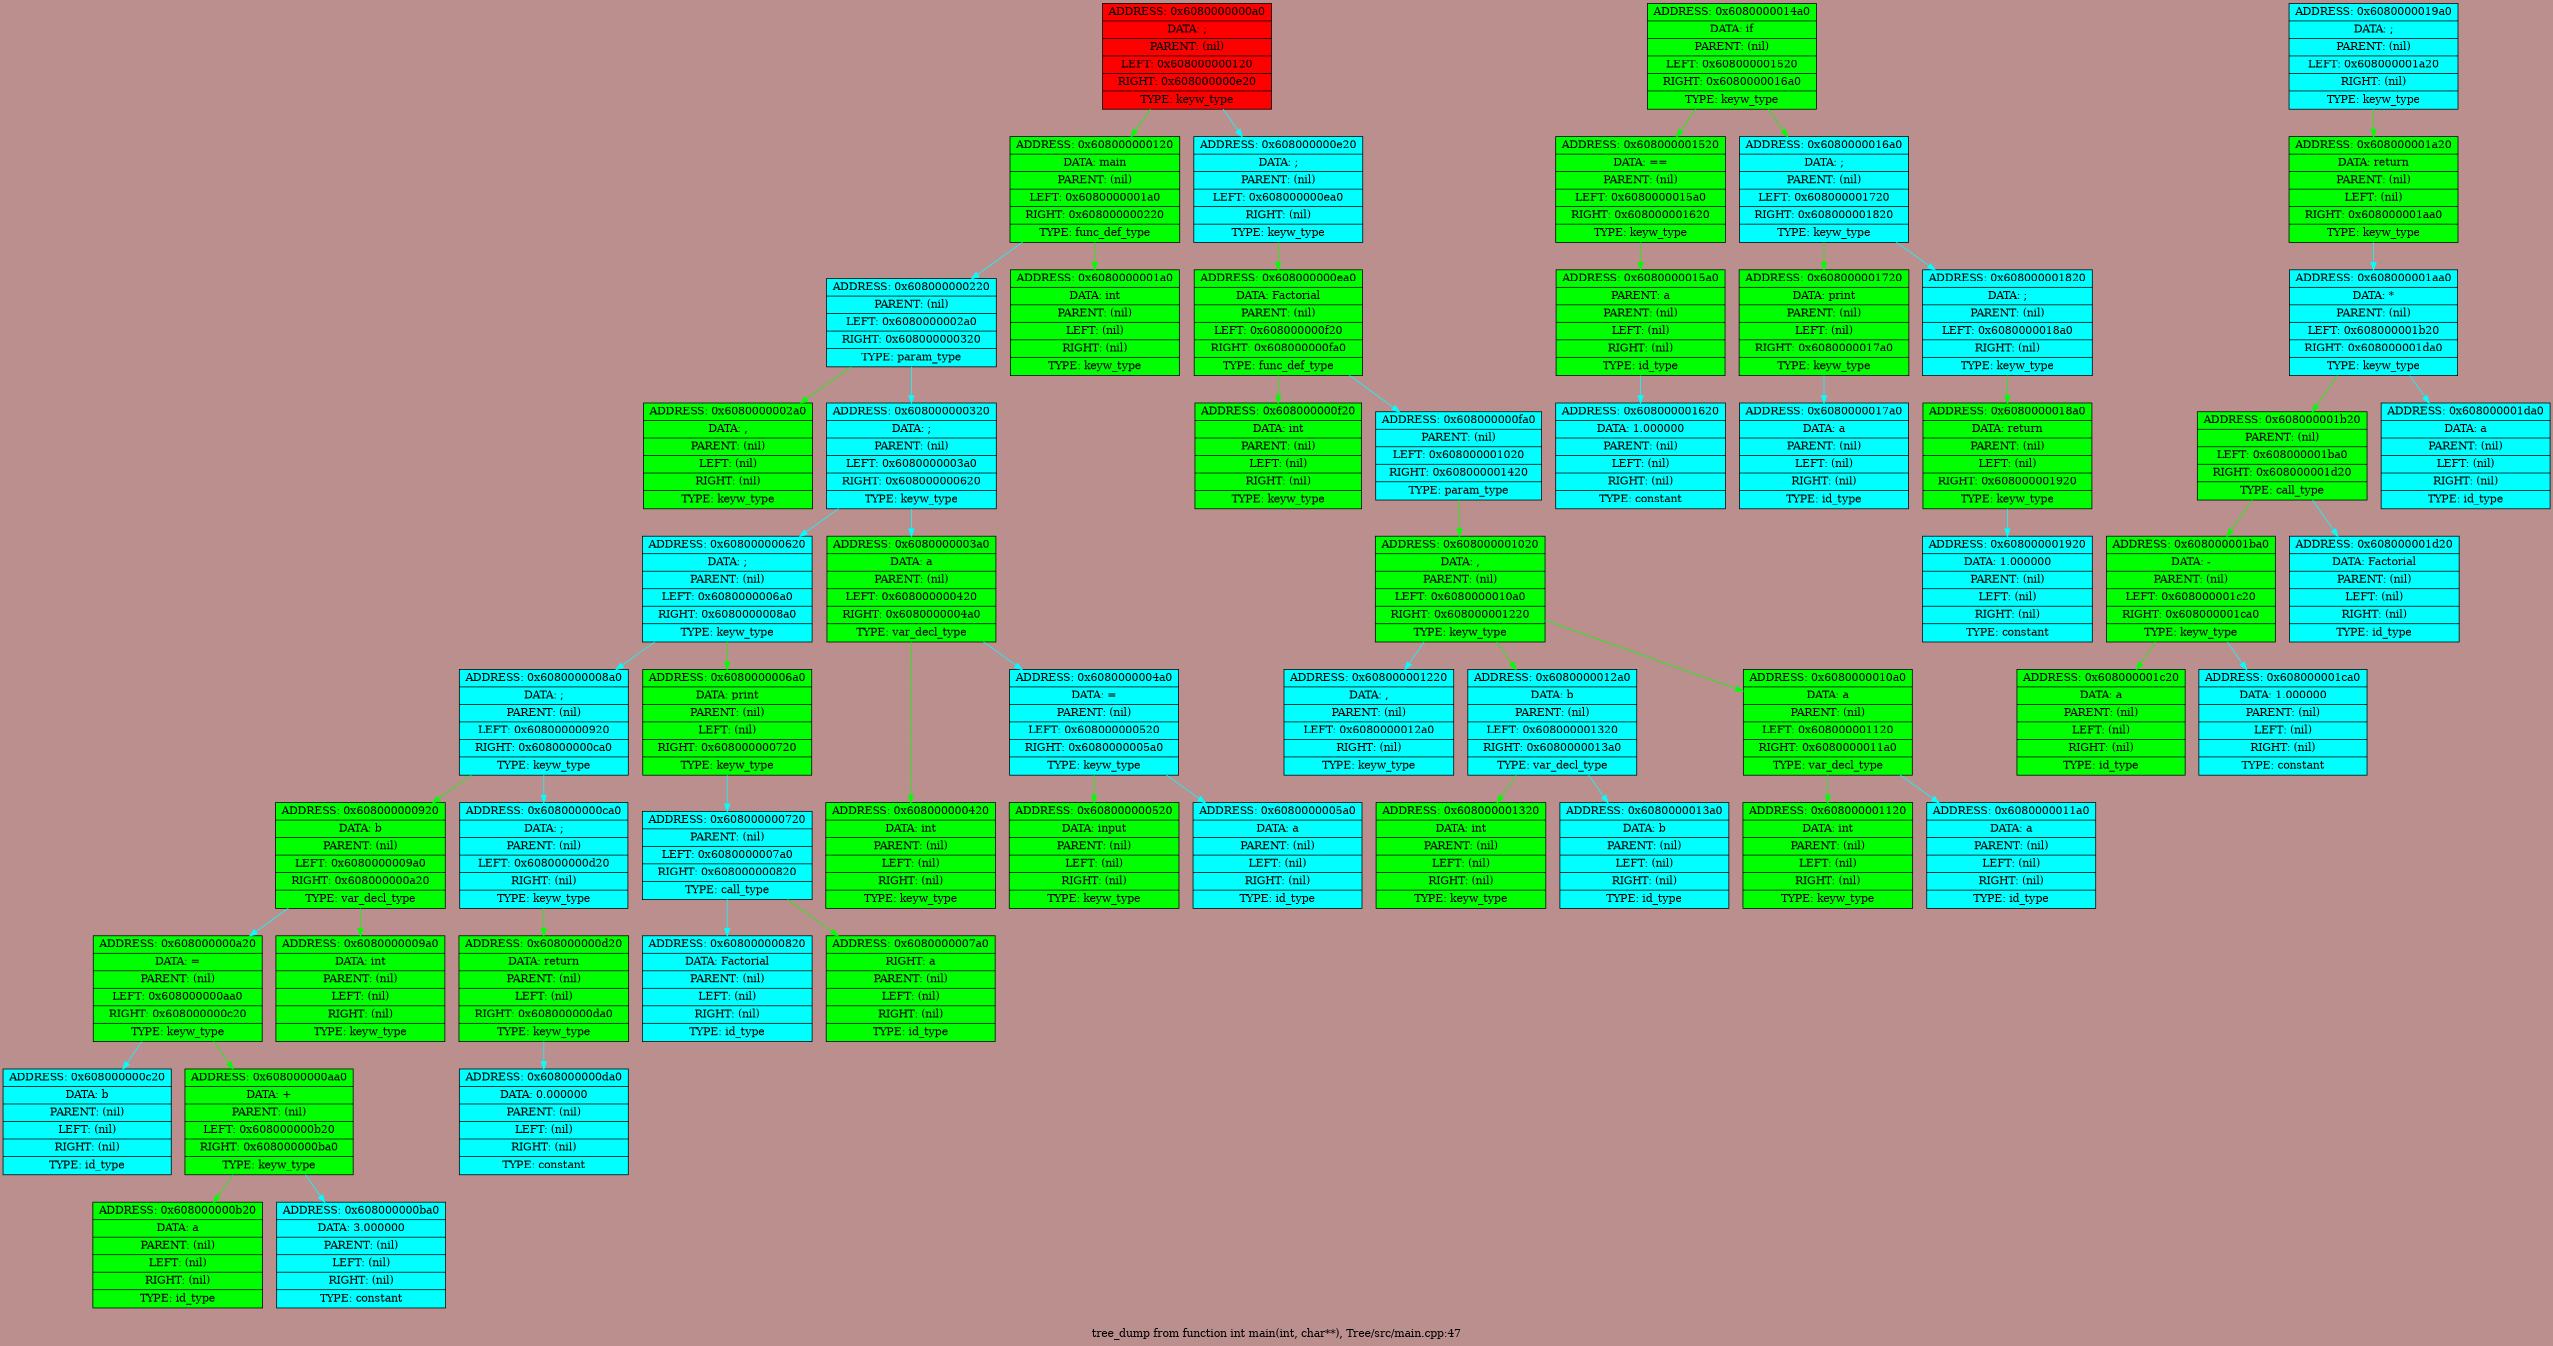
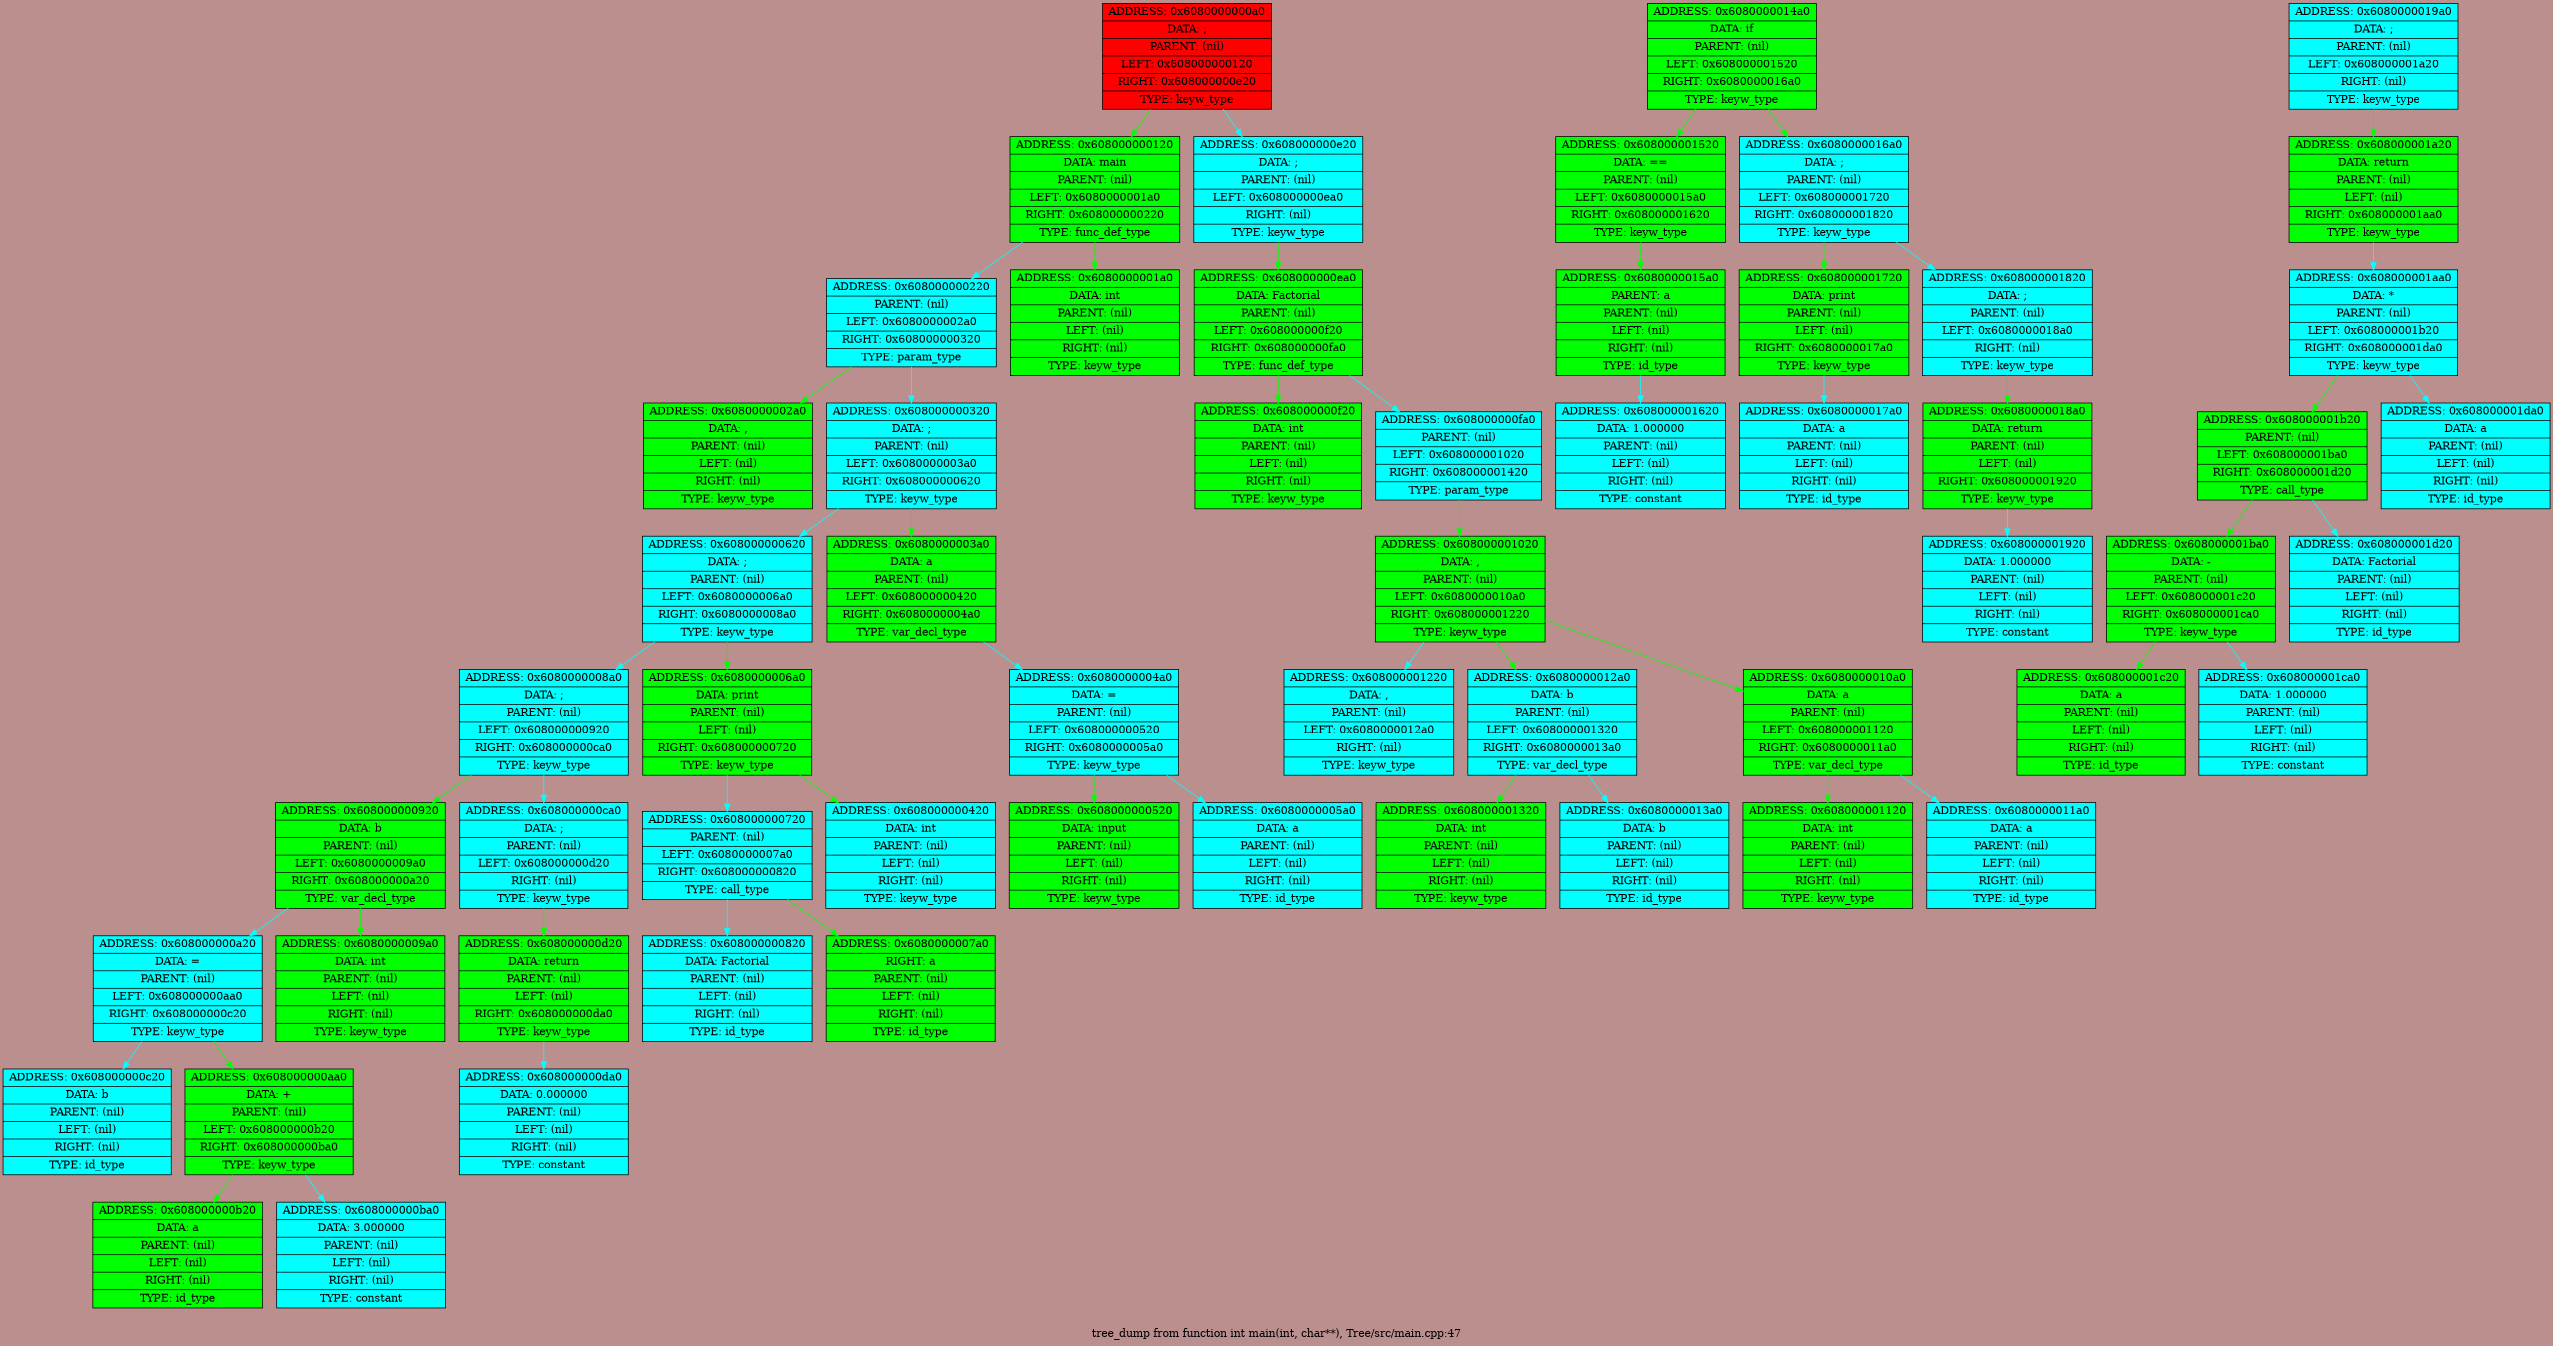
  digraph {
    bgcolor=RosyBrown
    label="tree_dump from function int main(int, char**), Tree/src/main.cpp:47"
    rankdir=HR
    node [fillcolor=aqua shape=record style=filled]
    edge [color=lime]
    n1 [fillcolor=red label=" {ADDRESS: 0x6080000000a0 | DATA: ; | PARENT: (nil) | LEFT: 0x608000000120 | RIGHT: 0x608000000e20 | TYPE: keyw_type}"]
    n2 [fillcolor=lime label=" {ADDRESS: 0x608000000120 | DATA: main | PARENT: (nil) | LEFT: 0x6080000001a0 | RIGHT: 0x608000000220 | TYPE: func_def_type}"]
    n3 [label=" {ADDRESS: 0x608000000e20 | DATA: ; | PARENT: (nil) | LEFT: 0x608000000ea0 | RIGHT: (nil) | TYPE: keyw_type}"]
    n4 [fillcolor=lime label=" {ADDRESS: 0x6080000001a0 | DATA: int | PARENT: (nil) | LEFT: (nil) | RIGHT: (nil) | TYPE: keyw_type}"]
    n5 [label=" {ADDRESS: 0x608000000220 | PARENT: (nil) | LEFT: 0x6080000002a0 | RIGHT: 0x608000000320 | TYPE: param_type}"]
    n6 [fillcolor=lime label=" {ADDRESS: 0x608000000ea0 | DATA: Factorial | PARENT: (nil) | LEFT: 0x608000000f20 | RIGHT: 0x608000000fa0 | TYPE: func_def_type}"]
    n7 [fillcolor=lime label=" {ADDRESS: 0x6080000002a0 | DATA: , | PARENT: (nil) | LEFT: (nil) | RIGHT: (nil) | TYPE: keyw_type}"]
    n8 [label=" {ADDRESS: 0x608000000320 | DATA: ; | PARENT: (nil) | LEFT: 0x6080000003a0 | RIGHT: 0x608000000620 | TYPE: keyw_type}"]
    n9 [fillcolor=lime label=" {ADDRESS: 0x6080000003a0 | DATA: a | PARENT: (nil) | LEFT: 0x608000000420 | RIGHT: 0x6080000004a0 | TYPE: var_decl_type}"]
    n10 [label=" {ADDRESS: 0x608000000620 | DATA: ; | PARENT: (nil) | LEFT: 0x6080000006a0 | RIGHT: 0x6080000008a0 | TYPE: keyw_type}"]
-   n11 [fillcolor=lime label=" {ADDRESS: 0x608000000420 | DATA: int | PARENT: (nil) | LEFT: (nil) | RIGHT: (nil) | TYPE: keyw_type}"]
+   n11 [label=" {ADDRESS: 0x608000000420 | DATA: int | PARENT: (nil) | LEFT: (nil) | RIGHT: (nil) | TYPE: keyw_type}"]
    n12 [label=" {ADDRESS: 0x6080000004a0 | DATA: = | PARENT: (nil) | LEFT: 0x608000000520 | RIGHT: 0x6080000005a0 | TYPE: keyw_type}"]
    n13 [fillcolor=lime label=" {ADDRESS: 0x6080000006a0 | DATA: print | PARENT: (nil) | LEFT: (nil) | RIGHT: 0x608000000720 | TYPE: keyw_type}"]
    n14 [label=" {ADDRESS: 0x6080000008a0 | DATA: ; | PARENT: (nil) | LEFT: 0x608000000920 | RIGHT: 0x608000000ca0 | TYPE: keyw_type}"]
    n15 [fillcolor=lime label=" {ADDRESS: 0x608000000520 | DATA: input | PARENT: (nil) | LEFT: (nil) | RIGHT: (nil) | TYPE: keyw_type}"]
    n16 [label=" {ADDRESS: 0x6080000005a0 | DATA: a | PARENT: (nil) | LEFT: (nil) | RIGHT: (nil) | TYPE: id_type}"]
    n17 [label=" {ADDRESS: 0x608000000720 | PARENT: (nil) | LEFT: 0x6080000007a0 | RIGHT: 0x608000000820 | TYPE: call_type}"]
    n18 [fillcolor=lime label=" {ADDRESS: 0x608000000920 | DATA: b | PARENT: (nil) | LEFT: 0x6080000009a0 | RIGHT: 0x608000000a20 | TYPE: var_decl_type}"]
    n19 [label=" {ADDRESS: 0x608000000ca0 | DATA: ; | PARENT: (nil) | LEFT: 0x608000000d20 | RIGHT: (nil) | TYPE: keyw_type}"]
    n20 [fillcolor=lime label=" {ADDRESS: 0x6080000007a0 | RIGHT: a | PARENT: (nil) | LEFT: (nil) | RIGHT: (nil) | TYPE: id_type}"]
    n21 [label=" {ADDRESS: 0x608000000820 | DATA: Factorial | PARENT: (nil) | LEFT: (nil) | RIGHT: (nil) | TYPE: id_type}"]
    n22 [fillcolor=lime label=" {ADDRESS: 0x6080000009a0 | DATA: int | PARENT: (nil) | LEFT: (nil) | RIGHT: (nil) | TYPE: keyw_type}"]
-   n23 [fillcolor=lime label=" {ADDRESS: 0x608000000a20 | DATA: = | PARENT: (nil) | LEFT: 0x608000000aa0 | RIGHT: 0x608000000c20 | TYPE: keyw_type}"]
+   n23 [label=" {ADDRESS: 0x608000000a20 | DATA: = | PARENT: (nil) | LEFT: 0x608000000aa0 | RIGHT: 0x608000000c20 | TYPE: keyw_type}"]
    n24 [fillcolor=lime label=" {ADDRESS: 0x608000000d20 | DATA: return | PARENT: (nil) | LEFT: (nil) | RIGHT: 0x608000000da0 | TYPE: keyw_type}"]
    n25 [fillcolor=lime label=" {ADDRESS: 0x608000000aa0 | DATA: + | PARENT: (nil) | LEFT: 0x608000000b20 | RIGHT: 0x608000000ba0 | TYPE: keyw_type}"]
    n26 [label=" {ADDRESS: 0x608000000c20 | DATA: b | PARENT: (nil) | LEFT: (nil) | RIGHT: (nil) | TYPE: id_type}"]
    n27 [fillcolor=lime label=" {ADDRESS: 0x608000000b20 | DATA: a | PARENT: (nil) | LEFT: (nil) | RIGHT: (nil) | TYPE: id_type}"]
    n28 [label=" {ADDRESS: 0x608000000ba0 | DATA: 3.000000 | PARENT: (nil) | LEFT: (nil) | RIGHT: (nil) | TYPE: constant}"]
    n29 [label=" {ADDRESS: 0x608000000da0 | DATA: 0.000000 | PARENT: (nil) | LEFT: (nil) | RIGHT: (nil) | TYPE: constant}"]
    n30 [fillcolor=lime label=" {ADDRESS: 0x608000000f20 | DATA: int | PARENT: (nil) | LEFT: (nil) | RIGHT: (nil) | TYPE: keyw_type}"]
    n31 [label=" {ADDRESS: 0x608000000fa0 | PARENT: (nil) | LEFT: 0x608000001020 | RIGHT: 0x608000001420 | TYPE: param_type}"]
    n32 [fillcolor=lime label=" {ADDRESS: 0x608000001020 | DATA: , | PARENT: (nil) | LEFT: 0x6080000010a0 | RIGHT: 0x608000001220 | TYPE: keyw_type}"]
    n33 [fillcolor=lime label=" {ADDRESS: 0x6080000010a0 | DATA: a | PARENT: (nil) | LEFT: 0x608000001120 | RIGHT: 0x6080000011a0 | TYPE: var_decl_type}"]
    n34 [label=" {ADDRESS: 0x608000001220 | DATA: , | PARENT: (nil) | LEFT: 0x6080000012a0 | RIGHT: (nil) | TYPE: keyw_type}"]
    n35 [label=" {ADDRESS: 0x6080000012a0 | DATA: b | PARENT: (nil) | LEFT: 0x608000001320 | RIGHT: 0x6080000013a0 | TYPE: var_decl_type}"]
    n36 [fillcolor=lime label=" {ADDRESS: 0x608000001120 | DATA: int | PARENT: (nil) | LEFT: (nil) | RIGHT: (nil) | TYPE: keyw_type}"]
    n37 [label=" {ADDRESS: 0x6080000011a0 | DATA: a | PARENT: (nil) | LEFT: (nil) | RIGHT: (nil) | TYPE: id_type}"]
    n38 [fillcolor=lime label=" {ADDRESS: 0x608000001320 | DATA: int | PARENT: (nil) | LEFT: (nil) | RIGHT: (nil) | TYPE: keyw_type}"]
    n39 [label=" {ADDRESS: 0x6080000013a0 | DATA: b | PARENT: (nil) | LEFT: (nil) | RIGHT: (nil) | TYPE: id_type}"]
    n40 [fillcolor=lime label=" {ADDRESS: 0x6080000014a0 | DATA: if | PARENT: (nil) | LEFT: 0x608000001520 | RIGHT: 0x6080000016a0 | TYPE: keyw_type}"]
    n41 [fillcolor=lime label=" {ADDRESS: 0x608000001520 | DATA: == | PARENT: (nil) | LEFT: 0x6080000015a0 | RIGHT: 0x608000001620 | TYPE: keyw_type}"]
    n42 [label=" {ADDRESS: 0x6080000016a0 | DATA: ; | PARENT: (nil) | LEFT: 0x608000001720 | RIGHT: 0x608000001820 | TYPE: keyw_type}"]
    n43 [label=" {ADDRESS: 0x6080000019a0 | DATA: ; | PARENT: (nil) | LEFT: 0x608000001a20 | RIGHT: (nil) | TYPE: keyw_type}"]
    n44 [fillcolor=lime label=" {ADDRESS: 0x608000001a20 | DATA: return | PARENT: (nil) | LEFT: (nil) | RIGHT: 0x608000001aa0 | TYPE: keyw_type}"]
    n45 [fillcolor=lime label=" {ADDRESS: 0x6080000015a0 | PARENT: a | PARENT: (nil) | LEFT: (nil) | RIGHT: (nil) | TYPE: id_type}"]
    n46 [fillcolor=lime label=" {ADDRESS: 0x608000001720 | DATA: print | PARENT: (nil) | LEFT: (nil) | RIGHT: 0x6080000017a0 | TYPE: keyw_type}"]
    n47 [label=" {ADDRESS: 0x608000001820 | DATA: ; | PARENT: (nil) | LEFT: 0x6080000018a0 | RIGHT: (nil) | TYPE: keyw_type}"]
    n48 [label=" {ADDRESS: 0x608000001620 | DATA: 1.000000 | PARENT: (nil) | LEFT: (nil) | RIGHT: (nil) | TYPE: constant}"]
    n49 [label=" {ADDRESS: 0x6080000017a0 | DATA: a | PARENT: (nil) | LEFT: (nil) | RIGHT: (nil) | TYPE: id_type}"]
    n50 [fillcolor=lime label=" {ADDRESS: 0x6080000018a0 | DATA: return | PARENT: (nil) | LEFT: (nil) | RIGHT: 0x608000001920 | TYPE: keyw_type}"]
    n51 [label=" {ADDRESS: 0x608000001920 | DATA: 1.000000 | PARENT: (nil) | LEFT: (nil) | RIGHT: (nil) | TYPE: constant}"]
    n52 [label=" {ADDRESS: 0x608000001aa0 | DATA: * | PARENT: (nil) | LEFT: 0x608000001b20 | RIGHT: 0x608000001da0 | TYPE: keyw_type}"]
    n53 [fillcolor=lime label=" {ADDRESS: 0x608000001b20 | PARENT: (nil) | LEFT: 0x608000001ba0 | RIGHT: 0x608000001d20 | TYPE: call_type}"]
    n54 [label=" {ADDRESS: 0x608000001da0 | DATA: a | PARENT: (nil) | LEFT: (nil) | RIGHT: (nil) | TYPE: id_type}"]
    n55 [fillcolor=lime label=" {ADDRESS: 0x608000001ba0 | DATA: - | PARENT: (nil) | LEFT: 0x608000001c20 | RIGHT: 0x608000001ca0 | TYPE: keyw_type}"]
    n56 [label=" {ADDRESS: 0x608000001d20 | DATA: Factorial | PARENT: (nil) | LEFT: (nil) | RIGHT: (nil) | TYPE: id_type}"]
    n57 [fillcolor=lime label=" {ADDRESS: 0x608000001c20 | DATA: a | PARENT: (nil) | LEFT: (nil) | RIGHT: (nil) | TYPE: id_type}"]
    n58 [label=" {ADDRESS: 0x608000001ca0 | DATA: 1.000000 | PARENT: (nil) | LEFT: (nil) | RIGHT: (nil) | TYPE: constant}"]
    n1 -> n2
    n1 -> n3 [color=aqua]
    n2 -> n4
    n2 -> n5 [color=aqua]
    n3 -> n6
    n5 -> n7
    n5 -> n8 [color=aqua]
    n6 -> n30
    n6 -> n31 [color=aqua]
-   n8 -> n9 [color=aqua]
+   n8 -> n9
    n8 -> n10 [color=aqua]
-   n9 -> n11
+   n13 -> n11
    n9 -> n12 [color=aqua]
    n10 -> n13
    n10 -> n14 [color=aqua]
    n12 -> n15
    n12 -> n16 [color=aqua]
    n13 -> n17 [color=aqua]
    n14 -> n18
    n14 -> n19 [color=aqua]
    n17 -> n20
    n17 -> n21 [color=aqua]
    n18 -> n22
    n18 -> n23 [color=aqua]
    n19 -> n24
    n23 -> n25
    n23 -> n26 [color=aqua]
    n24 -> n29 [color=aqua]
    n25 -> n27
    n25 -> n28 [color=aqua]
    n31 -> n32
    n32 -> n33
    n32 -> n34 [color=aqua]
    n32 -> n35
    n33 -> n36
    n33 -> n37 [color=aqua]
    n35 -> n38
    n35 -> n39 [color=aqua]
    n40 -> n41
    n40 -> n42
    n41 -> n45
    n42 -> n46
    n42 -> n47 [color=aqua]
    n43 -> n44
    n44 -> n52 [color=aqua]
    n45 -> n48 [color=aqua]
    n46 -> n49 [color=aqua]
    n47 -> n50
    n50 -> n51 [color=aqua]
    n52 -> n53
    n52 -> n54 [color=aqua]
    n53 -> n55
    n53 -> n56 [color=aqua]
    n55 -> n57
    n55 -> n58 [color=aqua]
  }
